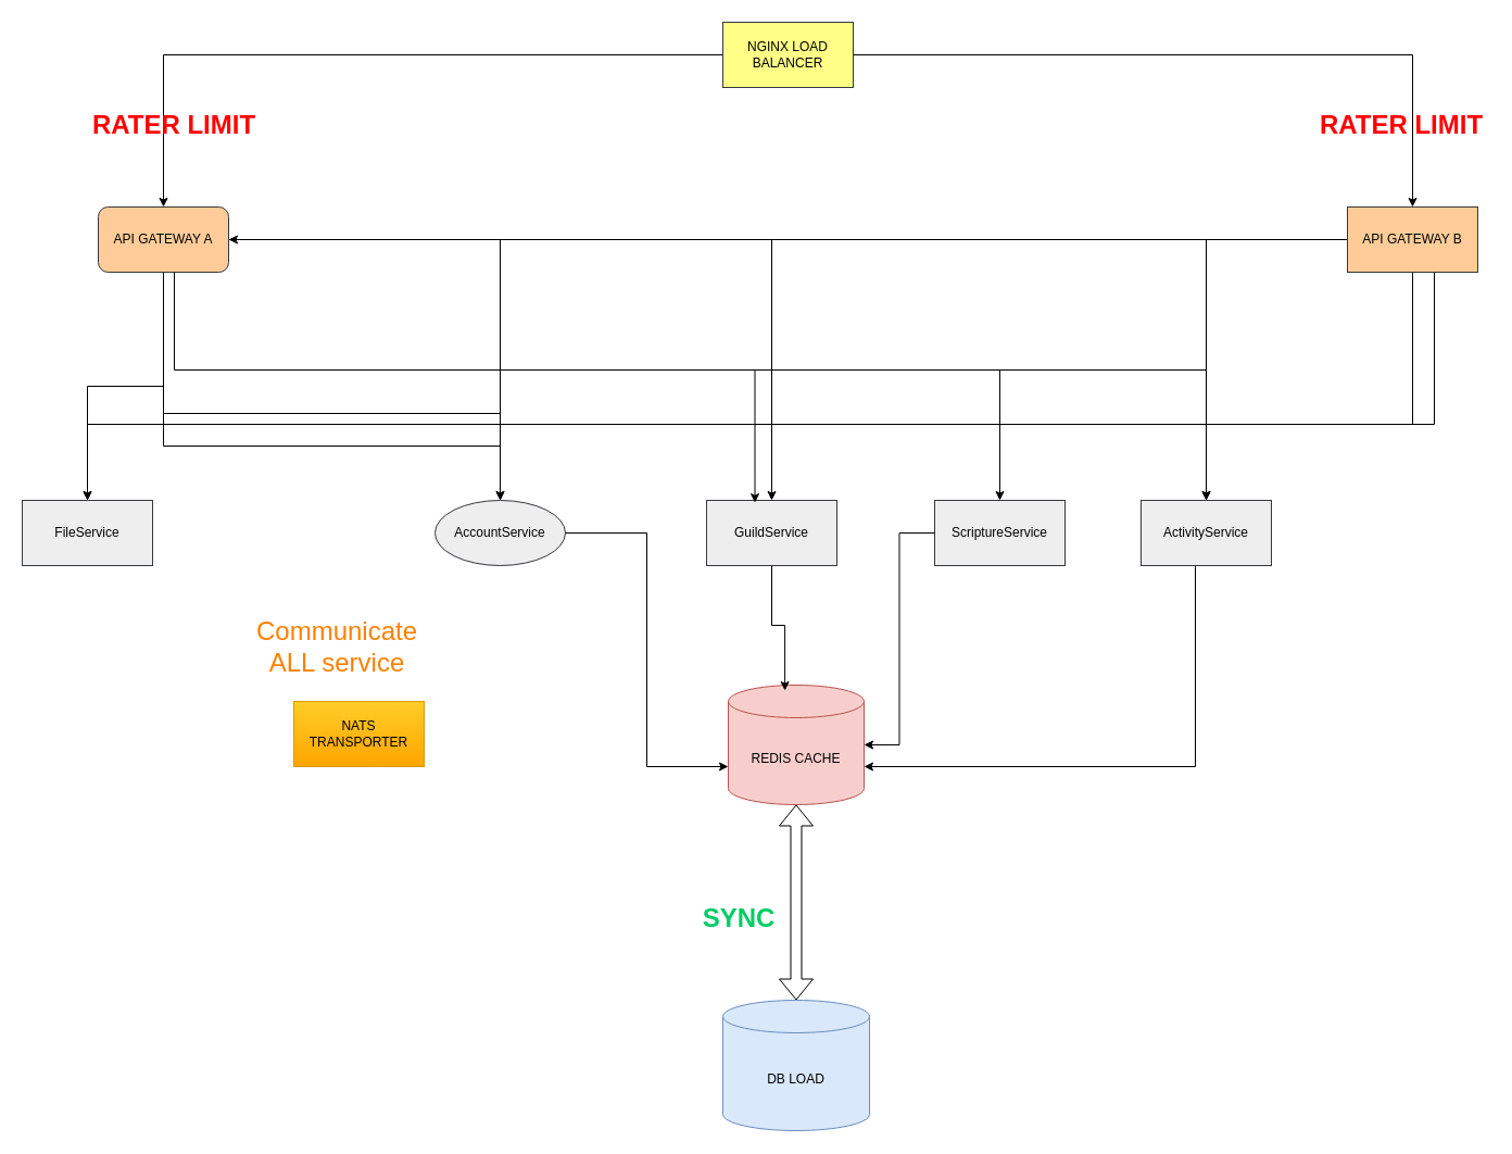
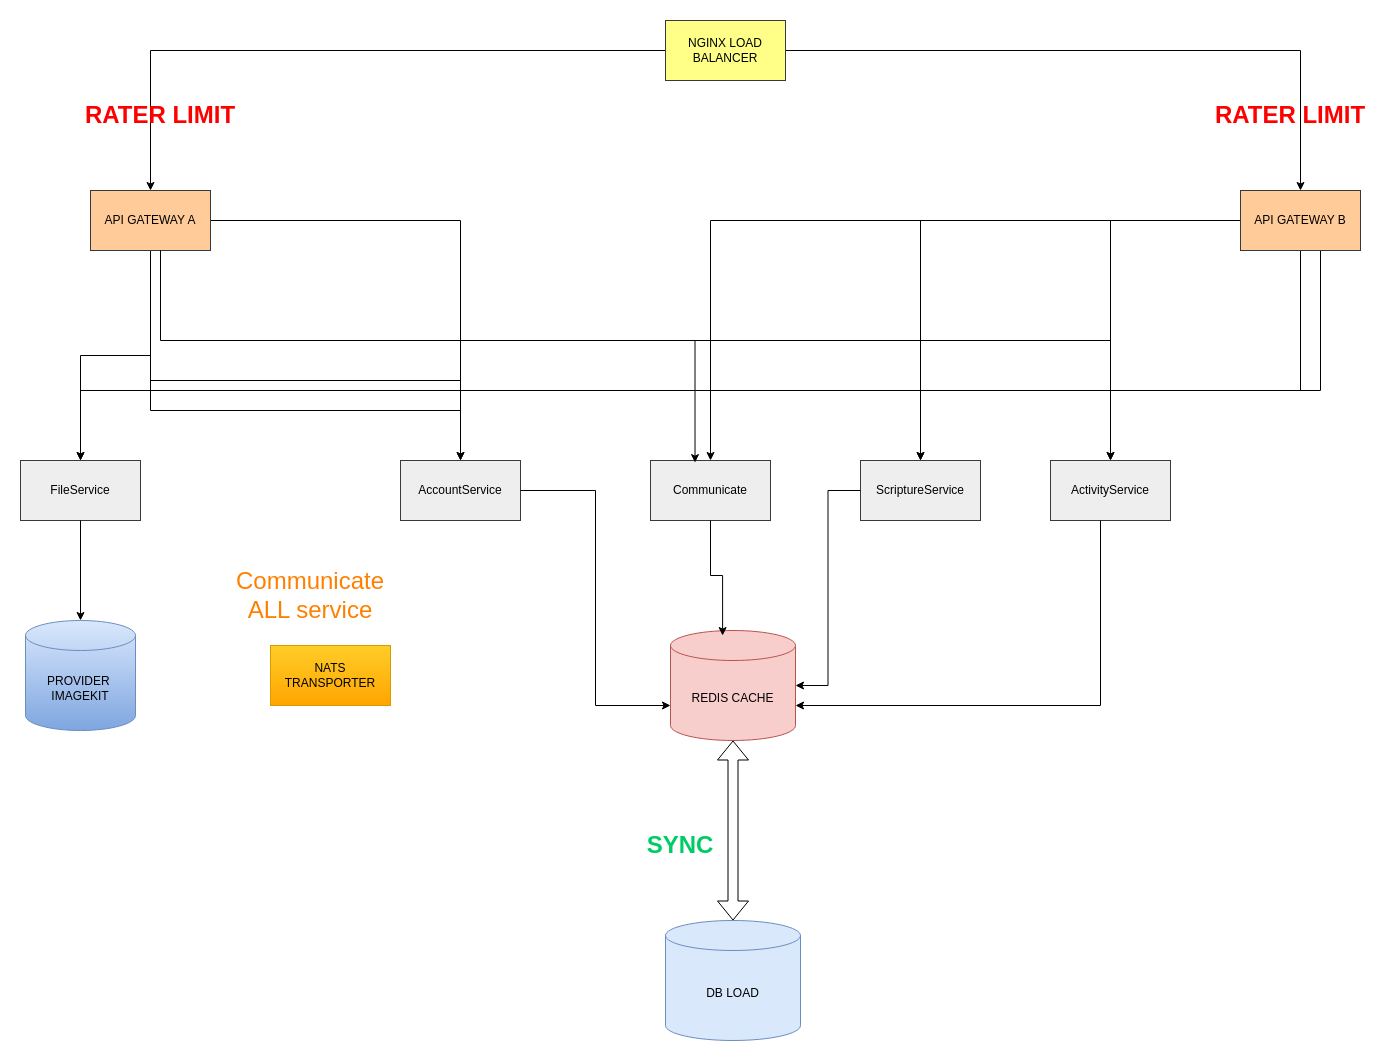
  <mxCell id="0" />
  <mxCell id="1" parent="0" />
- <mxCell id="2" value="AccountService" style="ellipse;whiteSpace=wrap;html=1;fillColor=#eeeeee;strokeColor=#36393d;" vertex="1" parent="1"><mxGeometry x="400" y="460" width="120" height="60" as="geometry" /></mxCell>
- <mxCell id="3" value="GuildService" style="rounded=0;whiteSpace=wrap;html=1;fillColor=#eeeeee;strokeColor=#36393d;" vertex="1" parent="1"><mxGeometry x="650" y="460" width="120" height="60" as="geometry" /></mxCell>
+ <mxCell id="2" value="AccountService" style="rounded=0;whiteSpace=wrap;html=1;fillColor=#eeeeee;strokeColor=#36393d;" vertex="1" parent="1"><mxGeometry x="400" y="460" width="120" height="60" as="geometry" /></mxCell>
+ <mxCell id="3" value="Communicate" style="rounded=0;whiteSpace=wrap;html=1;fillColor=#eeeeee;strokeColor=#36393d;" vertex="1" parent="1"><mxGeometry x="650" y="460" width="120" height="60" as="geometry" /></mxCell>
  <mxCell id="4" value="ScriptureService" style="rounded=0;whiteSpace=wrap;html=1;fillColor=#eeeeee;strokeColor=#36393d;" vertex="1" parent="1"><mxGeometry x="860" y="460" width="120" height="60" as="geometry" /></mxCell>
  <mxCell id="5" value="ActivityService" style="rounded=0;whiteSpace=wrap;html=1;fillColor=#eeeeee;strokeColor=#36393d;" vertex="1" parent="1"><mxGeometry x="1050" y="460" width="120" height="60" as="geometry" /></mxCell>
  <mxCell id="6" value="DB LOAD" style="shape=cylinder3;whiteSpace=wrap;html=1;boundedLbl=1;backgroundOutline=1;size=15;fillColor=#dae8fc;strokeColor=#6c8ebf;" vertex="1" parent="1"><mxGeometry x="665" y="920" width="135" height="120" as="geometry" /></mxCell>
  <mxCell id="7" value="REDIS CACHE" style="shape=cylinder3;whiteSpace=wrap;html=1;boundedLbl=1;backgroundOutline=1;size=15;fillColor=#f8cecc;strokeColor=#b85450;" vertex="1" parent="1"><mxGeometry x="670" y="630" width="125" height="110" as="geometry" /></mxCell>
  <mxCell id="8" style="edgeStyle=orthogonalEdgeStyle;rounded=0;orthogonalLoop=1;jettySize=auto;html=1;entryX=0;entryY=0;entryDx=0;entryDy=75;entryPerimeter=0;" edge="1" parent="1" source="2" target="7"><mxGeometry relative="1" as="geometry" /></mxCell>
  <mxCell id="9" style="edgeStyle=orthogonalEdgeStyle;rounded=0;orthogonalLoop=1;jettySize=auto;html=1;entryX=0.417;entryY=0.046;entryDx=0;entryDy=0;entryPerimeter=0;" edge="1" parent="1" source="3" target="7"><mxGeometry relative="1" as="geometry" /></mxCell>
  <mxCell id="10" style="edgeStyle=orthogonalEdgeStyle;rounded=0;orthogonalLoop=1;jettySize=auto;html=1;entryX=1;entryY=0.5;entryDx=0;entryDy=0;entryPerimeter=0;" edge="1" parent="1" source="4" target="7"><mxGeometry relative="1" as="geometry" /></mxCell>
  <mxCell id="11" style="edgeStyle=orthogonalEdgeStyle;rounded=0;orthogonalLoop=1;jettySize=auto;html=1;entryX=1;entryY=0;entryDx=0;entryDy=75;entryPerimeter=0;" edge="1" parent="1" source="5" target="7"><mxGeometry relative="1" as="geometry"><Array as="points"><mxPoint x="1100" y="705" /></Array></mxGeometry></mxCell>
  <mxCell id="12" value="" style="shape=flexArrow;endArrow=classic;startArrow=classic;html=1;rounded=0;exitX=0.5;exitY=0;exitDx=0;exitDy=0;exitPerimeter=0;" edge="1" parent="1" source="6" target="7"><mxGeometry width="100" height="100" relative="1" as="geometry"><mxPoint x="520" y="900" as="sourcePoint" /><mxPoint x="620" y="800" as="targetPoint" /></mxGeometry></mxCell>
  <mxCell id="13" value="&lt;b&gt;&lt;font style=&quot;font-size: 24px;&quot; color=&quot;#00cc66&quot;&gt;SYNC&lt;/font&gt;&lt;/b&gt;" style="text;html=1;align=center;verticalAlign=middle;whiteSpace=wrap;rounded=0;" vertex="1" parent="1"><mxGeometry x="650" y="830" width="60" height="30" as="geometry" /></mxCell>
  <mxCell id="14" style="edgeStyle=orthogonalEdgeStyle;rounded=0;orthogonalLoop=1;jettySize=auto;html=1;" edge="1" parent="1" source="19" target="2"><mxGeometry relative="1" as="geometry"><Array as="points"><mxPoint x="1320" y="390" /><mxPoint x="460" y="390" /></Array></mxGeometry></mxCell>
  <mxCell id="15" style="edgeStyle=orthogonalEdgeStyle;rounded=0;orthogonalLoop=1;jettySize=auto;html=1;" edge="1" parent="1" source="19" target="3"><mxGeometry relative="1" as="geometry" /></mxCell>
- <mxCell id="16" style="edgeStyle=orthogonalEdgeStyle;rounded=0;orthogonalLoop=1;jettySize=auto;html=1;" edge="1" parent="1" source="19" target="24"><mxGeometry relative="1" as="geometry" /></mxCell>
+ <mxCell id="16" style="edgeStyle=orthogonalEdgeStyle;rounded=0;orthogonalLoop=1;jettySize=auto;html=1;" edge="1" parent="1" source="19" target="4"><mxGeometry relative="1" as="geometry" /></mxCell>
  <mxCell id="17" style="edgeStyle=orthogonalEdgeStyle;rounded=0;orthogonalLoop=1;jettySize=auto;html=1;" edge="1" parent="1" source="19" target="5"><mxGeometry relative="1" as="geometry" /></mxCell>
  <mxCell id="18" style="edgeStyle=orthogonalEdgeStyle;rounded=0;orthogonalLoop=1;jettySize=auto;html=1;" edge="1" parent="1" source="19" target="29"><mxGeometry relative="1" as="geometry"><Array as="points"><mxPoint x="1300" y="390" /><mxPoint x="80" y="390" /></Array></mxGeometry></mxCell>
  <mxCell id="19" value="API GATEWAY B" style="rounded=0;whiteSpace=wrap;html=1;fillColor=#ffcc99;strokeColor=#36393d;" vertex="1" parent="1"><mxGeometry x="1240" y="190" width="120" height="60" as="geometry" /></mxCell>
  <mxCell id="20" style="edgeStyle=orthogonalEdgeStyle;rounded=0;orthogonalLoop=1;jettySize=auto;html=1;" edge="1" parent="1" source="24" target="2"><mxGeometry relative="1" as="geometry" /></mxCell>
  <mxCell id="21" style="edgeStyle=orthogonalEdgeStyle;rounded=0;orthogonalLoop=1;jettySize=auto;html=1;" edge="1" parent="1" source="24" target="4"><mxGeometry relative="1" as="geometry"><Array as="points"><mxPoint x="150" y="410" /><mxPoint x="460" y="410" /><mxPoint x="460" y="340" /><mxPoint x="920" y="340" /></Array></mxGeometry></mxCell>
  <mxCell id="22" style="edgeStyle=orthogonalEdgeStyle;rounded=0;orthogonalLoop=1;jettySize=auto;html=1;" edge="1" parent="1" source="24" target="5"><mxGeometry relative="1" as="geometry"><Array as="points"><mxPoint x="150" y="380" /><mxPoint x="460" y="380" /><mxPoint x="460" y="340" /><mxPoint x="1110" y="340" /></Array></mxGeometry></mxCell>
  <mxCell id="23" style="edgeStyle=orthogonalEdgeStyle;rounded=0;orthogonalLoop=1;jettySize=auto;html=1;" edge="1" parent="1" source="24" target="29"><mxGeometry relative="1" as="geometry" /></mxCell>
- <mxCell id="24" value="API GATEWAY A" style="whiteSpace=wrap;html=1;fillColor=#ffcc99;strokeColor=#36393d;rounded=1;" vertex="1" parent="1"><mxGeometry x="90" y="190" width="120" height="60" as="geometry" /></mxCell>
+ <mxCell id="24" value="API GATEWAY A" style="rounded=0;whiteSpace=wrap;html=1;fillColor=#ffcc99;strokeColor=#36393d;" vertex="1" parent="1"><mxGeometry x="90" y="190" width="120" height="60" as="geometry" /></mxCell>
  <mxCell id="25" style="edgeStyle=orthogonalEdgeStyle;rounded=0;orthogonalLoop=1;jettySize=auto;html=1;" edge="1" parent="1" source="27" target="24"><mxGeometry relative="1" as="geometry" /></mxCell>
  <mxCell id="26" style="edgeStyle=orthogonalEdgeStyle;rounded=0;orthogonalLoop=1;jettySize=auto;html=1;entryX=0.5;entryY=0;entryDx=0;entryDy=0;" edge="1" parent="1" source="27" target="19"><mxGeometry relative="1" as="geometry" /></mxCell>
  <mxCell id="27" value="NGINX LOAD BALANCER" style="rounded=0;whiteSpace=wrap;html=1;fillColor=#ffff88;strokeColor=#36393d;" vertex="1" parent="1"><mxGeometry x="665" y="20" width="120" height="60" as="geometry" /></mxCell>
  <mxCell id="28" style="edgeStyle=orthogonalEdgeStyle;rounded=0;orthogonalLoop=1;jettySize=auto;html=1;entryX=0.371;entryY=0.035;entryDx=0;entryDy=0;entryPerimeter=0;" edge="1" parent="1" source="24" target="3"><mxGeometry relative="1" as="geometry"><Array as="points"><mxPoint x="160" y="340" /><mxPoint x="695" y="340" /></Array></mxGeometry></mxCell>
  <mxCell id="29" value="FileService" style="rounded=0;whiteSpace=wrap;html=1;fillColor=#eeeeee;strokeColor=#36393d;" vertex="1" parent="1"><mxGeometry x="20" y="460" width="120" height="60" as="geometry" /></mxCell>
+ <mxCell id="30" value="PROVIDER&amp;nbsp;&lt;div&gt;IMAGEKIT&lt;/div&gt;" style="shape=cylinder3;whiteSpace=wrap;html=1;boundedLbl=1;backgroundOutline=1;size=15;fillColor=#dae8fc;gradientColor=#7ea6e0;strokeColor=#6c8ebf;" vertex="1" parent="1"><mxGeometry x="25" y="620" width="110" height="110" as="geometry" /></mxCell>
+ <mxCell id="31" style="edgeStyle=orthogonalEdgeStyle;rounded=0;orthogonalLoop=1;jettySize=auto;html=1;entryX=0.5;entryY=0;entryDx=0;entryDy=0;entryPerimeter=0;" edge="1" parent="1" source="29" target="30"><mxGeometry relative="1" as="geometry" /></mxCell>
  <mxCell id="32" value="NATS TRANSPORTER" style="rounded=0;whiteSpace=wrap;html=1;fillColor=#ffcd28;gradientColor=#ffa500;strokeColor=#d79b00;" vertex="1" parent="1"><mxGeometry x="270" y="645" width="120" height="60" as="geometry" /></mxCell>
  <mxCell id="33" value="&lt;font style=&quot;font-size: 24px;&quot; color=&quot;#ff8000&quot;&gt;Communicate ALL service&lt;/font&gt;" style="text;html=1;align=center;verticalAlign=middle;whiteSpace=wrap;rounded=0;" vertex="1" parent="1"><mxGeometry x="240" y="580" width="140" height="30" as="geometry" /></mxCell>
  <mxCell id="34" value="&lt;font color=&quot;#ff0000&quot; style=&quot;font-size: 24px;&quot;&gt;&lt;b&gt;RATER LIMIT&lt;/b&gt;&lt;/font&gt;" style="text;html=1;align=center;verticalAlign=middle;whiteSpace=wrap;rounded=0;" vertex="1" parent="1"><mxGeometry x="80" y="100" width="160" height="30" as="geometry" /></mxCell>
  <mxCell id="35" value="&lt;font color=&quot;#ff0000&quot; style=&quot;font-size: 24px;&quot;&gt;&lt;b&gt;RATER LIMIT&lt;/b&gt;&lt;/font&gt;" style="text;html=1;align=center;verticalAlign=middle;whiteSpace=wrap;rounded=0;" vertex="1" parent="1"><mxGeometry x="1210" y="100" width="160" height="30" as="geometry" /></mxCell>
